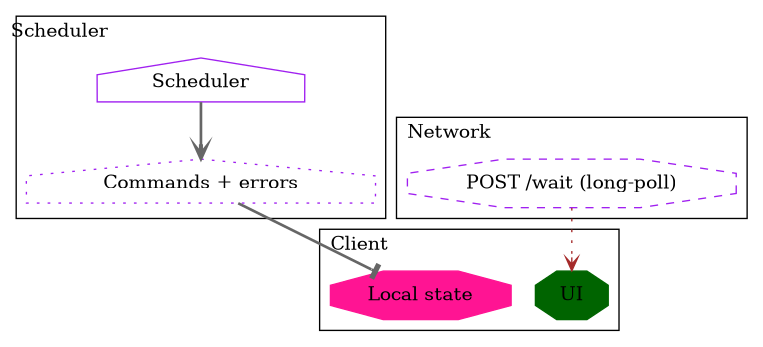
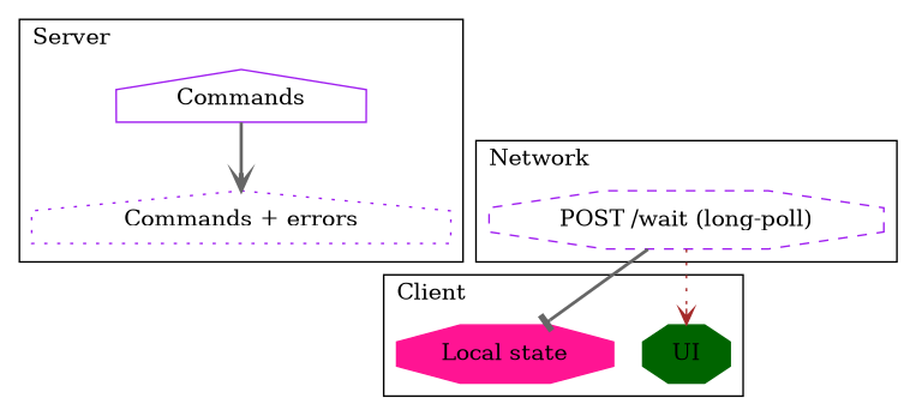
  strict digraph {
    node [color=purple shape=octagon style=filled]
    edge [arrowhead=vee color=gray40 style=bold]
-   Scheduler [shape=house style=""]
+   Scheduler [shape=house label=Commands style=""]
    "Commands + errors" [shape=house style=dotted]
    UI [color=darkgreen]
    "Local state" [color=deeppink]
    n5 [label="POST /wait (long-poll)" style=dashed]
    subgraph cluster_1 {
-     label=Scheduler
+     label=Server
      labeljust=l
      Scheduler
      "Commands + errors"
    }
    subgraph cluster_2 {
      label=Client
      labeljust=l
      UI
      "Local state"
    }
    subgraph cluster_3 {
      label=Network
      labeljust=l
      n5
    }
    Scheduler -> "Commands + errors"
    n5 -> UI [color=brown style=dotted]
-   "Commands + errors" -> "Local state" [arrowhead=tee]
+   n5 -> "Local state" [arrowhead=tee]
  }
